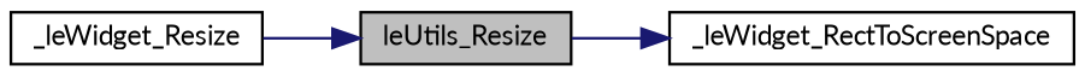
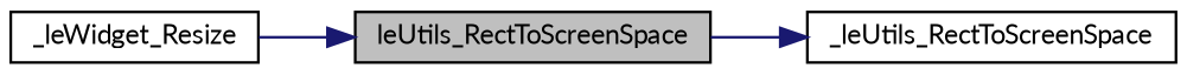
  digraph {
    fontname=Lato
    rankdir=RL
    node [color=black fillcolor=white fontname=Lato fontsize=10 shape=record style=filled]
    edge [color=midnightblue dir=back fontname=Lato fontsize=10 labelfontname=Helvetica labelfontsize=10 style=solid]
-   n1 [fillcolor=grey75 fontcolor=black height=0.2 label=leUtils_Resize width=0.4]
+   n1 [fillcolor=grey75 fontcolor=black height=0.2 label=leUtils_RectToScreenSpace width=0.4]
    n2 [height=0.2 label=_leWidget_Resize width=0.4]
-   n3 [height=0.2 label=_leWidget_RectToScreenSpace width=0.4]
+   n3 [height=0.2 label=_leUtils_RectToScreenSpace width=0.4]
    n1 -> n2
    n3 -> n1
  }
